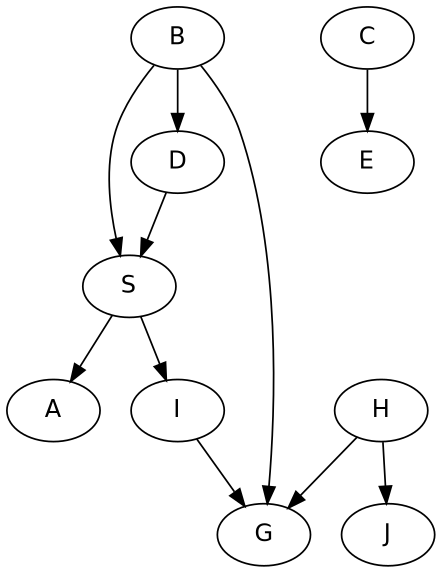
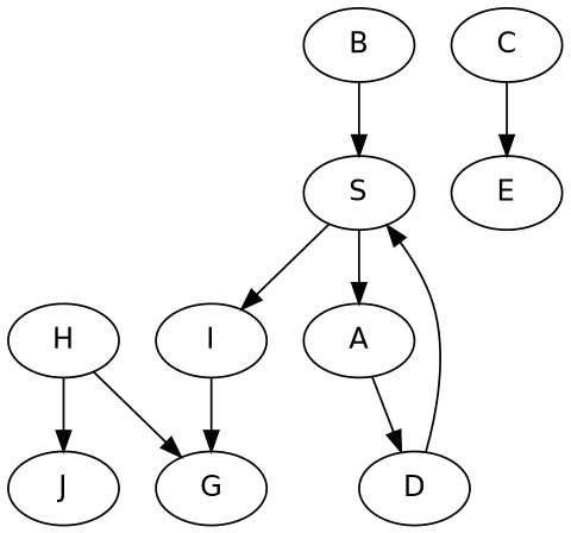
  digraph {
    fontname="DejaVu Sans"
    node [fontname="DejaVu Sans"]
    edge [fontname="DejaVu Sans"]
    S
    A
    I
    D
    B
    G
    C
    E
    H
    J
    S -> A
    S -> I
-   B -> D
+   A -> D
    I -> G
    D -> S
    B -> S
-   B -> G
    C -> E
    H -> G
    H -> J
  }
